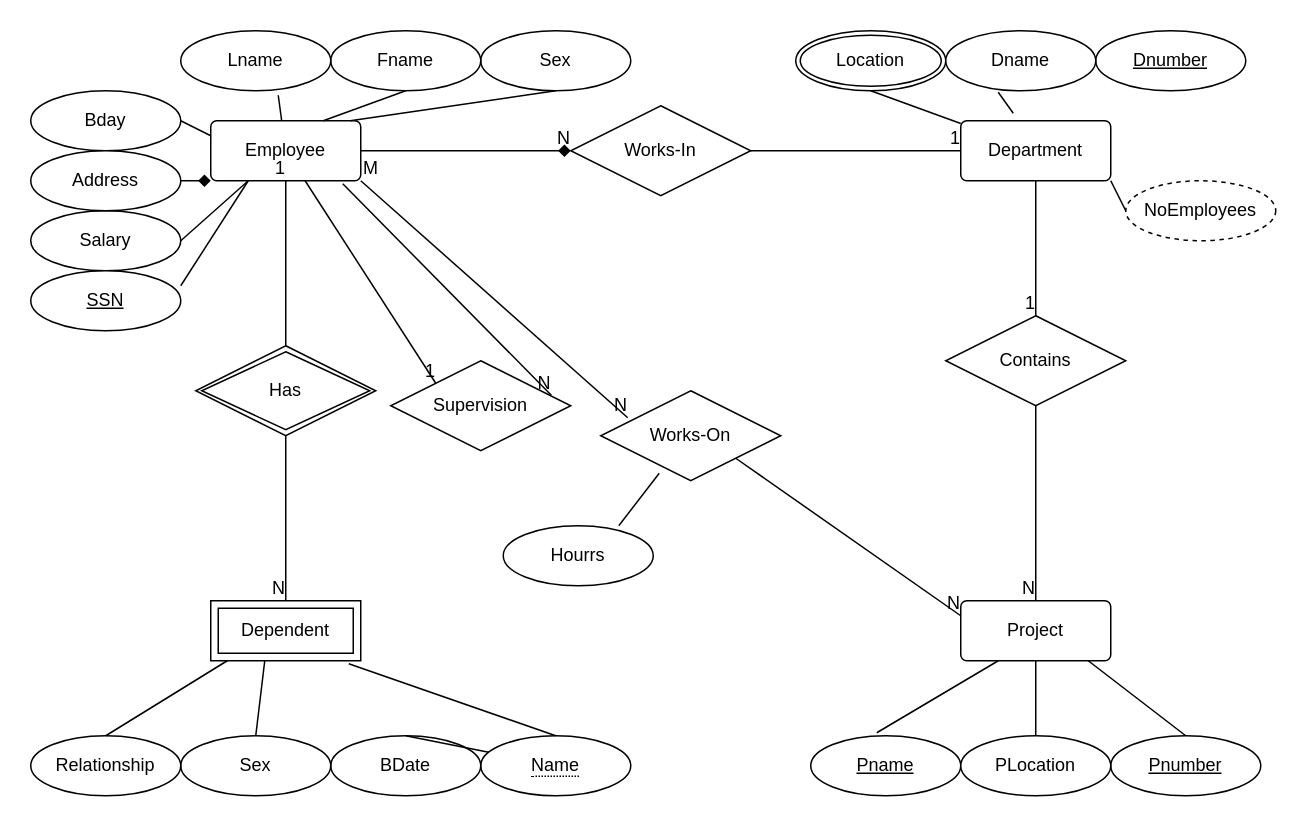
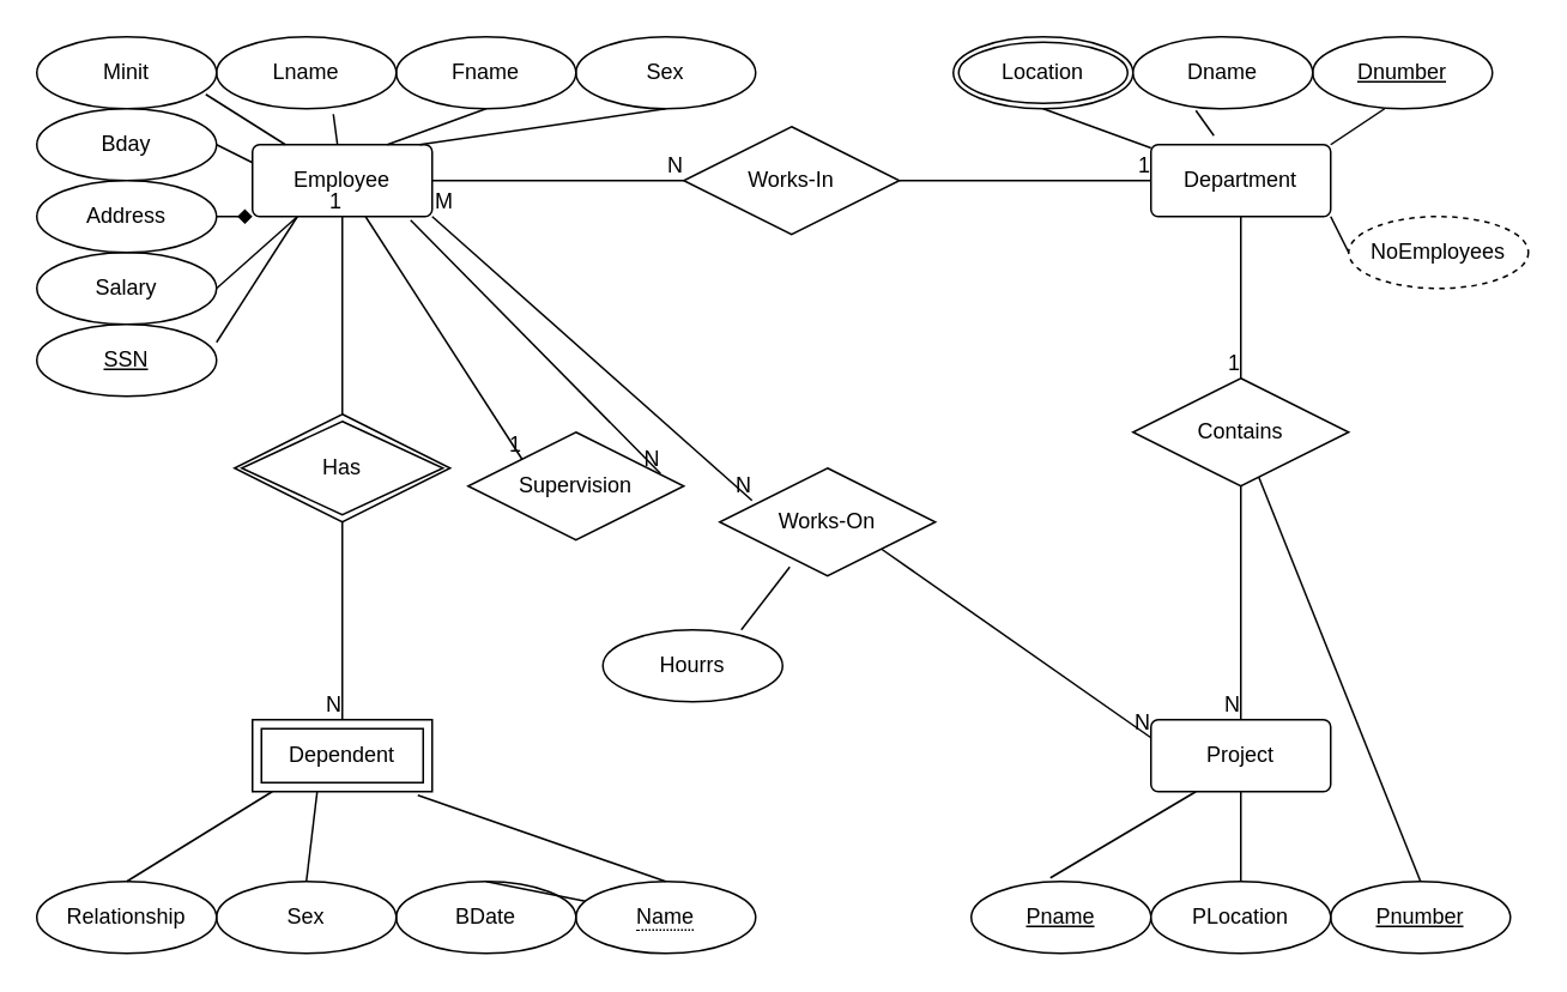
  <mxCell id="0" />
  <mxCell id="1" parent="0" />
  <mxCell id="2" value="Project" style="rounded=1;arcSize=10;whiteSpace=wrap;html=1;align=center;" parent="1" vertex="1"><mxGeometry x="640" y="400" width="100" height="40" as="geometry" /></mxCell>
  <mxCell id="3" value="Department" style="rounded=1;arcSize=10;whiteSpace=wrap;html=1;align=center;" parent="1" vertex="1"><mxGeometry x="640" y="80" width="100" height="40" as="geometry" /></mxCell>
  <mxCell id="4" value="Employee" style="rounded=1;arcSize=10;whiteSpace=wrap;html=1;align=center;" parent="1" vertex="1"><mxGeometry x="140" y="80" width="100" height="40" as="geometry" /></mxCell>
  <mxCell id="5" value="Dependent" style="shape=ext;margin=3;double=1;whiteSpace=wrap;html=1;align=center;" parent="1" vertex="1"><mxGeometry x="140" y="400" width="100" height="40" as="geometry" /></mxCell>
  <mxCell id="6" value="Has" style="shape=rhombus;double=1;perimeter=rhombusPerimeter;whiteSpace=wrap;html=1;align=center;" parent="1" vertex="1"><mxGeometry x="130" y="230" width="120" height="60" as="geometry" /></mxCell>
  <mxCell id="7" value="" style="endArrow=none;html=1;rounded=0;exitX=0.5;exitY=1;exitDx=0;exitDy=0;entryX=0.5;entryY=0;entryDx=0;entryDy=0;" parent="1" source="6" target="5" edge="1"><mxGeometry relative="1" as="geometry"><mxPoint x="350" y="350" as="sourcePoint" /><mxPoint x="510" y="350" as="targetPoint" /></mxGeometry></mxCell>
  <mxCell id="8" value="N" style="resizable=0;html=1;align=right;verticalAlign=bottom;" parent="7" connectable="0" vertex="1"><mxGeometry x="1" relative="1" as="geometry" /></mxCell>
  <mxCell id="9" value="" style="endArrow=none;html=1;rounded=0;exitX=0.5;exitY=0;exitDx=0;exitDy=0;entryX=0.5;entryY=1;entryDx=0;entryDy=0;" parent="1" source="6" target="4" edge="1"><mxGeometry relative="1" as="geometry"><mxPoint x="350" y="350" as="sourcePoint" /><mxPoint x="510" y="350" as="targetPoint" /></mxGeometry></mxCell>
  <mxCell id="10" value="1" style="resizable=0;html=1;align=right;verticalAlign=bottom;" parent="9" connectable="0" vertex="1"><mxGeometry x="1" relative="1" as="geometry" /></mxCell>
  <mxCell id="11" value="&lt;span style=&quot;border-bottom: 1px dotted&quot;&gt;Name&lt;/span&gt;" style="ellipse;whiteSpace=wrap;html=1;align=center;" parent="1" vertex="1"><mxGeometry x="320" y="490" width="100" height="40" as="geometry" /></mxCell>
  <mxCell id="12" value="BDate" style="ellipse;whiteSpace=wrap;html=1;align=center;" parent="1" vertex="1"><mxGeometry x="220" y="490" width="100" height="40" as="geometry" /></mxCell>
  <mxCell id="13" value="Sex" style="ellipse;whiteSpace=wrap;html=1;align=center;" parent="1" vertex="1"><mxGeometry x="120" y="490" width="100" height="40" as="geometry" /></mxCell>
  <mxCell id="14" value="Relationship" style="ellipse;whiteSpace=wrap;html=1;align=center;" parent="1" vertex="1"><mxGeometry x="20" y="490" width="100" height="40" as="geometry" /></mxCell>
  <mxCell id="15" value="" style="endArrow=none;html=1;rounded=0;exitX=0.5;exitY=0;exitDx=0;exitDy=0;entryX=0.11;entryY=1;entryDx=0;entryDy=0;entryPerimeter=0;" parent="1" source="14" target="5" edge="1"><mxGeometry relative="1" as="geometry"><mxPoint x="350" y="350" as="sourcePoint" /><mxPoint x="510" y="350" as="targetPoint" /></mxGeometry></mxCell>
  <mxCell id="16" value="" style="endArrow=none;html=1;rounded=0;exitX=0.5;exitY=0;exitDx=0;exitDy=0;entryX=0.92;entryY=1.05;entryDx=0;entryDy=0;entryPerimeter=0;" parent="1" source="11" target="5" edge="1"><mxGeometry relative="1" as="geometry"><mxPoint x="350" y="350" as="sourcePoint" /><mxPoint x="510" y="350" as="targetPoint" /></mxGeometry></mxCell>
  <mxCell id="17" value="" style="endArrow=none;html=1;rounded=0;exitX=0.5;exitY=0;exitDx=0;exitDy=0;" parent="1" source="12" target="11" edge="1"><mxGeometry relative="1" as="geometry"><mxPoint x="350" y="350" as="sourcePoint" /><mxPoint x="510" y="350" as="targetPoint" /></mxGeometry></mxCell>
  <mxCell id="18" value="" style="endArrow=none;html=1;rounded=0;exitX=0.5;exitY=0;exitDx=0;exitDy=0;entryX=0.36;entryY=1;entryDx=0;entryDy=0;entryPerimeter=0;" parent="1" source="13" target="5" edge="1"><mxGeometry relative="1" as="geometry"><mxPoint x="350" y="350" as="sourcePoint" /><mxPoint x="510" y="350" as="targetPoint" /></mxGeometry></mxCell>
  <mxCell id="19" value="Pnumber" style="ellipse;whiteSpace=wrap;html=1;align=center;fontStyle=4;" parent="1" vertex="1"><mxGeometry x="740" y="490" width="100" height="40" as="geometry" /></mxCell>
  <mxCell id="20" value="&lt;u&gt;Pname&lt;/u&gt;" style="ellipse;whiteSpace=wrap;html=1;align=center;" parent="1" vertex="1"><mxGeometry x="540" y="490" width="100" height="40" as="geometry" /></mxCell>
- <mxCell id="21" value="" style="endArrow=none;html=1;rounded=0;exitX=0.5;exitY=0;exitDx=0;exitDy=0;entryX=0.85;entryY=1;entryDx=0;entryDy=0;entryPerimeter=0;" parent="1" source="19" target="2" edge="1"><mxGeometry relative="1" as="geometry"><mxPoint x="350" y="350" as="sourcePoint" /><mxPoint x="510" y="350" as="targetPoint" /></mxGeometry></mxCell>
+ <mxCell id="21" value="" style="endArrow=none;html=1;rounded=0;exitX=0.5;exitY=0;exitDx=0;exitDy=0;" parent="1" source="19" target="27" edge="1"><mxGeometry relative="1" as="geometry"><mxPoint x="350" y="350" as="sourcePoint" /><mxPoint x="510" y="350" as="targetPoint" /></mxGeometry></mxCell>
  <mxCell id="22" value="" style="endArrow=none;html=1;rounded=0;exitX=0.5;exitY=0;exitDx=0;exitDy=0;entryX=0.5;entryY=1;entryDx=0;entryDy=0;" parent="1" target="2" edge="1"><mxGeometry relative="1" as="geometry"><mxPoint x="690" y="490" as="sourcePoint" /><mxPoint x="510" y="350" as="targetPoint" /></mxGeometry></mxCell>
  <mxCell id="23" value="" style="endArrow=none;html=1;rounded=0;exitX=0.44;exitY=-0.05;exitDx=0;exitDy=0;exitPerimeter=0;entryX=0.25;entryY=1;entryDx=0;entryDy=0;" parent="1" source="20" target="2" edge="1"><mxGeometry relative="1" as="geometry"><mxPoint x="350" y="350" as="sourcePoint" /><mxPoint x="510" y="350" as="targetPoint" /></mxGeometry></mxCell>
  <mxCell id="24" value="Location" style="ellipse;shape=doubleEllipse;margin=3;whiteSpace=wrap;html=1;align=center;" parent="1" vertex="1"><mxGeometry x="530" y="20" width="100" height="40" as="geometry" /></mxCell>
  <mxCell id="25" value="Dnumber" style="ellipse;whiteSpace=wrap;html=1;align=center;fontStyle=4;" parent="1" vertex="1"><mxGeometry x="730" y="20" width="100" height="40" as="geometry" /></mxCell>
  <mxCell id="26" value="Dname" style="ellipse;whiteSpace=wrap;html=1;align=center;" parent="1" vertex="1"><mxGeometry x="630" y="20" width="100" height="40" as="geometry" /></mxCell>
  <mxCell id="27" value="Contains" style="shape=rhombus;perimeter=rhombusPerimeter;whiteSpace=wrap;html=1;align=center;" parent="1" vertex="1"><mxGeometry x="630" y="210" width="120" height="60" as="geometry" /></mxCell>
  <mxCell id="28" value="" style="endArrow=none;html=1;rounded=0;exitX=0.5;exitY=1;exitDx=0;exitDy=0;entryX=0.5;entryY=0;entryDx=0;entryDy=0;" parent="1" source="3" target="27" edge="1"><mxGeometry relative="1" as="geometry"><mxPoint x="350" y="350" as="sourcePoint" /><mxPoint x="690" y="200" as="targetPoint" /></mxGeometry></mxCell>
  <mxCell id="29" value="1" style="resizable=0;html=1;align=right;verticalAlign=bottom;" parent="28" connectable="0" vertex="1"><mxGeometry x="1" relative="1" as="geometry" /></mxCell>
  <mxCell id="30" value="" style="endArrow=none;html=1;rounded=0;exitX=0.5;exitY=1;exitDx=0;exitDy=0;entryX=0.5;entryY=0;entryDx=0;entryDy=0;" parent="1" source="27" target="2" edge="1"><mxGeometry relative="1" as="geometry"><mxPoint x="350" y="350" as="sourcePoint" /><mxPoint x="510" y="350" as="targetPoint" /></mxGeometry></mxCell>
  <mxCell id="31" value="N" style="resizable=0;html=1;align=right;verticalAlign=bottom;" parent="30" connectable="0" vertex="1"><mxGeometry x="1" relative="1" as="geometry" /></mxCell>
  <mxCell id="32" value="Works-In" style="shape=rhombus;perimeter=rhombusPerimeter;whiteSpace=wrap;html=1;align=center;" parent="1" vertex="1"><mxGeometry x="380" y="70" width="120" height="60" as="geometry" /></mxCell>
  <mxCell id="33" value="" style="endArrow=none;html=1;rounded=0;exitX=1;exitY=0.5;exitDx=0;exitDy=0;entryX=0;entryY=0.5;entryDx=0;entryDy=0;" parent="1" source="32" target="3" edge="1"><mxGeometry relative="1" as="geometry"><mxPoint x="350" y="350" as="sourcePoint" /><mxPoint x="510" y="350" as="targetPoint" /></mxGeometry></mxCell>
  <mxCell id="34" value="1" style="resizable=0;html=1;align=right;verticalAlign=bottom;" parent="33" connectable="0" vertex="1"><mxGeometry x="1" relative="1" as="geometry" /></mxCell>
- <mxCell id="35" value="" style="endArrow=diamond;html=1;rounded=0;exitX=1;exitY=0.5;exitDx=0;exitDy=0;entryX=0;entryY=0.5;entryDx=0;entryDy=0;" parent="1" source="4" target="32" edge="1"><mxGeometry relative="1" as="geometry"><mxPoint x="350" y="350" as="sourcePoint" /><mxPoint x="510" y="350" as="targetPoint" /></mxGeometry></mxCell>
+ <mxCell id="35" value="" style="endArrow=none;html=1;rounded=0;exitX=1;exitY=0.5;exitDx=0;exitDy=0;entryX=0;entryY=0.5;entryDx=0;entryDy=0;" parent="1" source="4" target="32" edge="1"><mxGeometry relative="1" as="geometry"><mxPoint x="350" y="350" as="sourcePoint" /><mxPoint x="510" y="350" as="targetPoint" /></mxGeometry></mxCell>
  <mxCell id="36" value="N" style="resizable=0;html=1;align=right;verticalAlign=bottom;" parent="35" connectable="0" vertex="1"><mxGeometry x="1" relative="1" as="geometry" /></mxCell>
  <mxCell id="37" value="Works-On" style="shape=rhombus;perimeter=rhombusPerimeter;whiteSpace=wrap;html=1;align=center;" parent="1" vertex="1"><mxGeometry x="400" y="260" width="120" height="60" as="geometry" /></mxCell>
  <mxCell id="38" value="" style="endArrow=none;html=1;rounded=0;exitX=1;exitY=1;exitDx=0;exitDy=0;entryX=0;entryY=0.25;entryDx=0;entryDy=0;" parent="1" source="37" target="2" edge="1"><mxGeometry relative="1" as="geometry"><mxPoint x="370" y="290" as="sourcePoint" /><mxPoint x="530" y="290" as="targetPoint" /></mxGeometry></mxCell>
  <mxCell id="39" value="N" style="resizable=0;html=1;align=right;verticalAlign=bottom;" parent="38" connectable="0" vertex="1"><mxGeometry x="1" relative="1" as="geometry" /></mxCell>
  <mxCell id="40" value="" style="endArrow=none;html=1;rounded=0;exitX=1;exitY=1;exitDx=0;exitDy=0;entryX=0.15;entryY=0.3;entryDx=0;entryDy=0;entryPerimeter=0;" parent="1" source="4" target="37" edge="1"><mxGeometry relative="1" as="geometry"><mxPoint x="370" y="290" as="sourcePoint" /><mxPoint x="530" y="290" as="targetPoint" /></mxGeometry></mxCell>
  <mxCell id="41" value="M" style="resizable=0;html=1;align=left;verticalAlign=bottom;" parent="40" connectable="0" vertex="1"><mxGeometry x="-1" relative="1" as="geometry" /></mxCell>
  <mxCell id="42" value="N" style="resizable=0;html=1;align=right;verticalAlign=bottom;" parent="40" connectable="0" vertex="1"><mxGeometry x="1" relative="1" as="geometry" /></mxCell>
  <mxCell id="43" value="Hourrs" style="ellipse;whiteSpace=wrap;html=1;align=center;" parent="1" vertex="1"><mxGeometry x="335" y="350" width="100" height="40" as="geometry" /></mxCell>
  <mxCell id="44" value="" style="endArrow=none;html=1;rounded=0;exitX=0.77;exitY=0;exitDx=0;exitDy=0;exitPerimeter=0;entryX=0.325;entryY=0.917;entryDx=0;entryDy=0;entryPerimeter=0;" parent="1" source="43" target="37" edge="1"><mxGeometry relative="1" as="geometry"><mxPoint x="370" y="290" as="sourcePoint" /><mxPoint x="530" y="290" as="targetPoint" /></mxGeometry></mxCell>
  <mxCell id="45" value="Sex" style="ellipse;whiteSpace=wrap;html=1;align=center;" parent="1" vertex="1"><mxGeometry x="320" y="20" width="100" height="40" as="geometry" /></mxCell>
  <mxCell id="46" value="Fname" style="ellipse;whiteSpace=wrap;html=1;align=center;" parent="1" vertex="1"><mxGeometry x="220" y="20" width="100" height="40" as="geometry" /></mxCell>
  <mxCell id="47" value="Lname" style="ellipse;whiteSpace=wrap;html=1;align=center;" parent="1" vertex="1"><mxGeometry x="120" y="20" width="100" height="40" as="geometry" /></mxCell>
+ <mxCell id="48" value="Minit" style="ellipse;whiteSpace=wrap;html=1;align=center;" parent="1" vertex="1"><mxGeometry x="20" y="20" width="100" height="40" as="geometry" /></mxCell>
  <mxCell id="49" value="Bday" style="ellipse;whiteSpace=wrap;html=1;align=center;" parent="1" vertex="1"><mxGeometry x="20" y="60" width="100" height="40" as="geometry" /></mxCell>
  <mxCell id="50" value="Salary" style="ellipse;whiteSpace=wrap;html=1;align=center;" parent="1" vertex="1"><mxGeometry x="20" y="140" width="100" height="40" as="geometry" /></mxCell>
  <mxCell id="51" value="Address" style="ellipse;whiteSpace=wrap;html=1;align=center;" parent="1" vertex="1"><mxGeometry x="20" y="100" width="100" height="40" as="geometry" /></mxCell>
  <mxCell id="52" value="SSN" style="ellipse;whiteSpace=wrap;html=1;align=center;fontStyle=4;" parent="1" vertex="1"><mxGeometry x="20" y="180" width="100" height="40" as="geometry" /></mxCell>
  <mxCell id="53" value="" style="endArrow=none;html=1;rounded=0;exitX=0.5;exitY=1;exitDx=0;exitDy=0;entryX=0.93;entryY=0;entryDx=0;entryDy=0;entryPerimeter=0;" parent="1" source="45" target="4" edge="1"><mxGeometry relative="1" as="geometry"><mxPoint x="370" y="290" as="sourcePoint" /><mxPoint x="530" y="290" as="targetPoint" /></mxGeometry></mxCell>
  <mxCell id="54" value="" style="endArrow=none;html=1;rounded=0;exitX=1;exitY=0.5;exitDx=0;exitDy=0;" parent="1" source="49" edge="1"><mxGeometry relative="1" as="geometry"><mxPoint x="370" y="290" as="sourcePoint" /><mxPoint x="140" y="90" as="targetPoint" /></mxGeometry></mxCell>
+ <mxCell id="55" value="" style="endArrow=none;html=1;rounded=0;exitX=0.94;exitY=0.8;exitDx=0;exitDy=0;exitPerimeter=0;" parent="1" source="48" target="4" edge="1"><mxGeometry relative="1" as="geometry"><mxPoint x="370" y="290" as="sourcePoint" /><mxPoint x="530" y="290" as="targetPoint" /></mxGeometry></mxCell>
  <mxCell id="56" value="" style="endArrow=none;html=1;rounded=0;exitX=0.65;exitY=1.075;exitDx=0;exitDy=0;exitPerimeter=0;" parent="1" source="47" target="4" edge="1"><mxGeometry relative="1" as="geometry"><mxPoint x="370" y="290" as="sourcePoint" /><mxPoint x="530" y="290" as="targetPoint" /></mxGeometry></mxCell>
  <mxCell id="57" value="" style="endArrow=none;html=1;rounded=0;exitX=0.5;exitY=1;exitDx=0;exitDy=0;entryX=0.75;entryY=0;entryDx=0;entryDy=0;" parent="1" source="46" target="4" edge="1"><mxGeometry relative="1" as="geometry"><mxPoint x="370" y="290" as="sourcePoint" /><mxPoint x="530" y="290" as="targetPoint" /></mxGeometry></mxCell>
  <mxCell id="58" value="" style="endArrow=none;html=1;rounded=0;exitX=1;exitY=0.25;exitDx=0;exitDy=0;exitPerimeter=0;entryX=0.25;entryY=1;entryDx=0;entryDy=0;" parent="1" source="52" target="4" edge="1"><mxGeometry relative="1" as="geometry"><mxPoint x="370" y="290" as="sourcePoint" /><mxPoint x="530" y="290" as="targetPoint" /></mxGeometry></mxCell>
  <mxCell id="59" value="" style="endArrow=none;html=1;rounded=0;exitX=1;exitY=0.5;exitDx=0;exitDy=0;entryX=0.25;entryY=1;entryDx=0;entryDy=0;" parent="1" source="50" target="4" edge="1"><mxGeometry relative="1" as="geometry"><mxPoint x="370" y="290" as="sourcePoint" /><mxPoint x="530" y="290" as="targetPoint" /></mxGeometry></mxCell>
  <mxCell id="60" value="" style="endArrow=diamond;html=1;rounded=0;exitX=1;exitY=0.5;exitDx=0;exitDy=0;entryX=0;entryY=1;entryDx=0;entryDy=0;" parent="1" source="51" target="4" edge="1"><mxGeometry relative="1" as="geometry"><mxPoint x="370" y="290" as="sourcePoint" /><mxPoint x="530" y="290" as="targetPoint" /></mxGeometry></mxCell>
+ <mxCell id="61" value="" style="endArrow=none;html=1;rounded=0;exitX=0.4;exitY=1;exitDx=0;exitDy=0;exitPerimeter=0;entryX=1;entryY=0;entryDx=0;entryDy=0;" parent="1" source="25" target="3" edge="1"><mxGeometry relative="1" as="geometry"><mxPoint x="370" y="290" as="sourcePoint" /><mxPoint x="530" y="290" as="targetPoint" /></mxGeometry></mxCell>
  <mxCell id="62" value="" style="endArrow=none;html=1;rounded=0;exitX=0.35;exitY=1.025;exitDx=0;exitDy=0;exitPerimeter=0;entryX=0.35;entryY=-0.125;entryDx=0;entryDy=0;entryPerimeter=0;" parent="1" source="26" target="3" edge="1"><mxGeometry relative="1" as="geometry"><mxPoint x="370" y="290" as="sourcePoint" /><mxPoint x="530" y="290" as="targetPoint" /></mxGeometry></mxCell>
  <mxCell id="63" value="" style="endArrow=none;html=1;rounded=0;exitX=0.5;exitY=1;exitDx=0;exitDy=0;" parent="1" source="24" target="3" edge="1"><mxGeometry relative="1" as="geometry"><mxPoint x="370" y="290" as="sourcePoint" /><mxPoint x="530" y="290" as="targetPoint" /></mxGeometry></mxCell>
  <mxCell id="64" value="NoEmployees" style="ellipse;whiteSpace=wrap;html=1;align=center;dashed=1;" vertex="1" parent="1"><mxGeometry x="750" y="120" width="100" height="40" as="geometry" /></mxCell>
  <mxCell id="65" value="" style="endArrow=none;html=1;rounded=0;entryX=0;entryY=0.5;entryDx=0;entryDy=0;exitX=1;exitY=1;exitDx=0;exitDy=0;" edge="1" parent="1" source="3" target="64"><mxGeometry relative="1" as="geometry"><mxPoint x="350" y="360" as="sourcePoint" /><mxPoint x="510" y="360" as="targetPoint" /></mxGeometry></mxCell>
  <mxCell id="66" value="PLocation" style="ellipse;whiteSpace=wrap;html=1;align=center;" vertex="1" parent="1"><mxGeometry x="640" y="490" width="100" height="40" as="geometry" /></mxCell>
  <mxCell id="67" value="Supervision" style="shape=rhombus;perimeter=rhombusPerimeter;whiteSpace=wrap;html=1;align=center;" vertex="1" parent="1"><mxGeometry x="260" y="240" width="120" height="60" as="geometry" /></mxCell>
  <mxCell id="68" value="" style="endArrow=none;html=1;rounded=0;entryX=0;entryY=0;entryDx=0;entryDy=0;" edge="1" parent="1" source="4" target="67"><mxGeometry relative="1" as="geometry"><mxPoint x="350" y="360" as="sourcePoint" /><mxPoint x="510" y="360" as="targetPoint" /></mxGeometry></mxCell>
  <mxCell id="69" value="1" style="resizable=0;html=1;align=right;verticalAlign=bottom;" connectable="0" vertex="1" parent="68"><mxGeometry x="1" relative="1" as="geometry" /></mxCell>
  <mxCell id="70" value="" style="endArrow=none;html=1;rounded=0;exitX=0.88;exitY=1.05;exitDx=0;exitDy=0;exitPerimeter=0;entryX=0.892;entryY=0.383;entryDx=0;entryDy=0;entryPerimeter=0;" edge="1" parent="1" source="4" target="67"><mxGeometry relative="1" as="geometry"><mxPoint x="350" y="360" as="sourcePoint" /><mxPoint x="510" y="360" as="targetPoint" /></mxGeometry></mxCell>
  <mxCell id="71" value="N" style="resizable=0;html=1;align=right;verticalAlign=bottom;" connectable="0" vertex="1" parent="70"><mxGeometry x="1" relative="1" as="geometry" /></mxCell>
